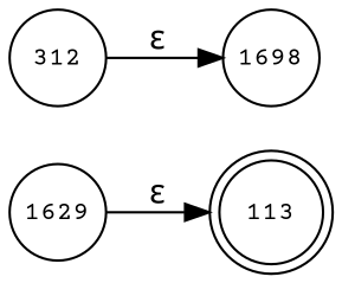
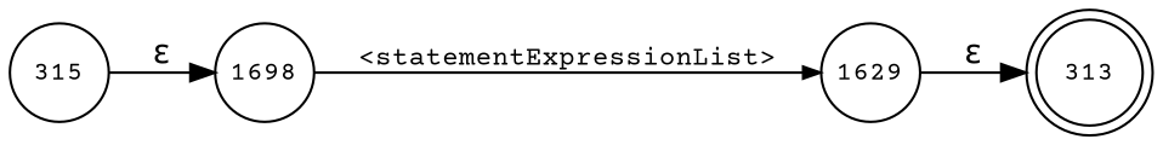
  digraph {
    fontname="Courier Prime"
    rankdir=LR
    node [fixedsize=true fontname="Courier Prime" fontsize=11 shape=circle peripheries=1]
    edge [fontname="Courier Prime"]
-   n1 [label=113 shape=doublecircle width=.6 peripheries=""]
+   n1 [label=313 shape=doublecircle width=.6 peripheries=""]
    n2 [label=1698 width=.55]
    n3 [label=1629 width=.55]
-   n4 [label=312 width=.55]
+   n4 [label=315 width=.55]
+   n2 -> n3 [arrowhead=normal arrowsize=.7 fontsize=11 label="<statementExpressionList>"]
    n3 -> n1 [label="&epsilon;"]
    n4 -> n2 [label="&epsilon;"]
  }
